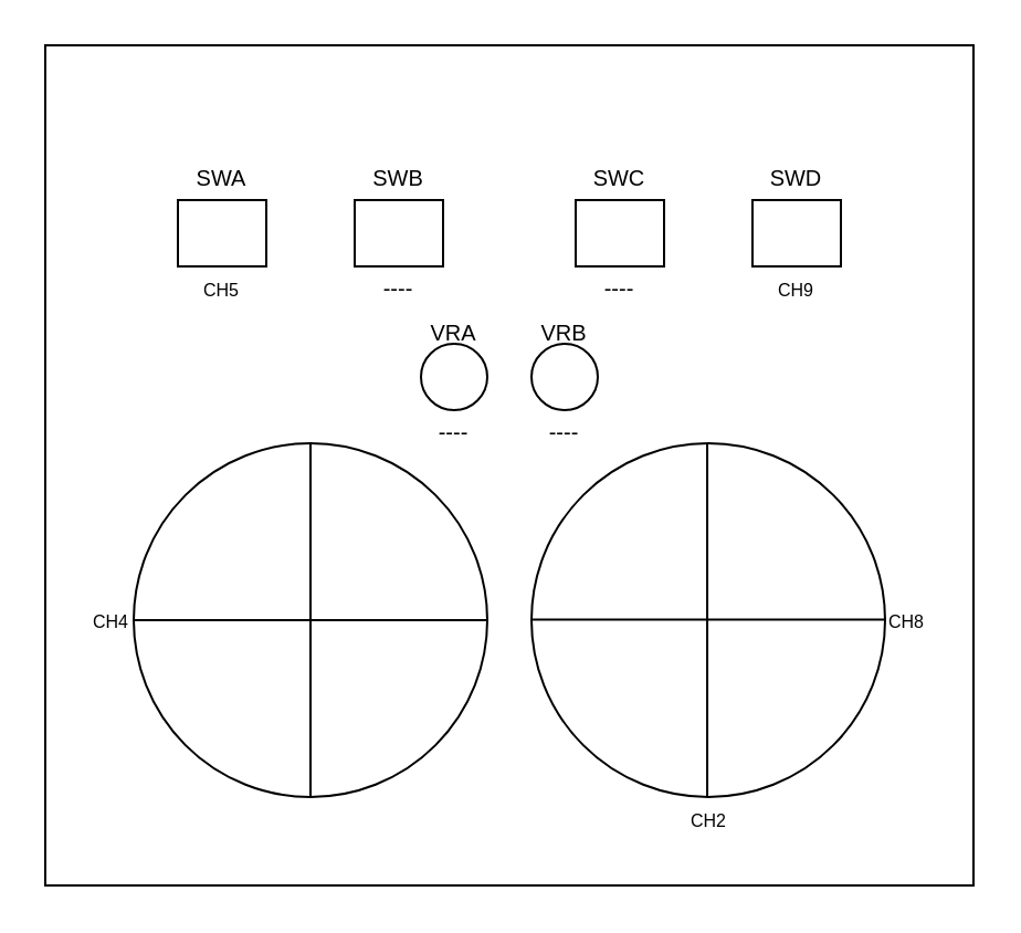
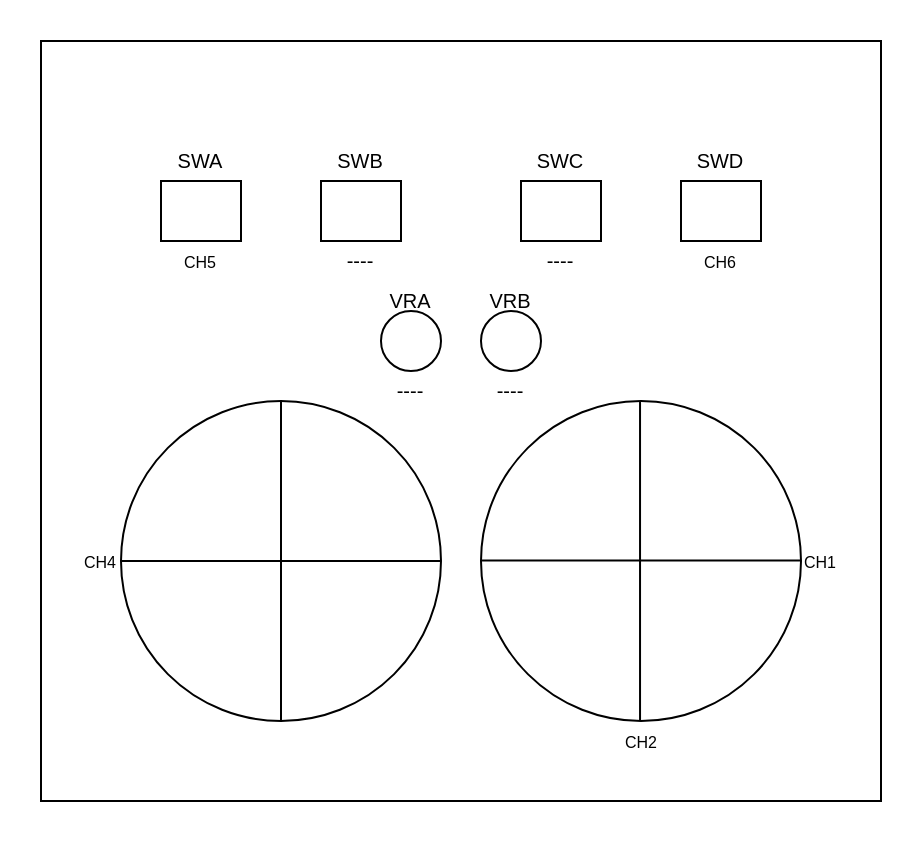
  <mxCell id="0" />
  <mxCell id="1" parent="0" />
  <mxCell id="2" value="" style="rounded=0;whiteSpace=wrap;html=1;" vertex="1" parent="1"><mxGeometry x="20" y="20" width="420" height="380" as="geometry" /></mxCell>
  <mxCell id="3" value="" style="ellipse;whiteSpace=wrap;html=1;aspect=fixed;" vertex="1" parent="1"><mxGeometry x="60" y="200" width="160" height="160" as="geometry" /></mxCell>
  <mxCell id="4" value="" style="rounded=0;whiteSpace=wrap;html=1;rotation=90;" vertex="1" parent="1"><mxGeometry x="85" y="85" width="30" height="40" as="geometry" /></mxCell>
  <mxCell id="5" value="" style="rounded=0;whiteSpace=wrap;html=1;rotation=90;" vertex="1" parent="1"><mxGeometry x="165" y="85" width="30" height="40" as="geometry" /></mxCell>
  <mxCell id="6" value="" style="rounded=0;whiteSpace=wrap;html=1;rotation=90;" vertex="1" parent="1"><mxGeometry x="265" y="85" width="30" height="40" as="geometry" /></mxCell>
  <mxCell id="7" value="" style="rounded=0;whiteSpace=wrap;html=1;rotation=90;direction=south;" vertex="1" parent="1"><mxGeometry x="345" y="85" width="30" height="40" as="geometry" /></mxCell>
  <mxCell id="8" value="" style="endArrow=none;html=1;rounded=0;entryX=0.5;entryY=1;entryDx=0;entryDy=0;exitX=0.5;exitY=0;exitDx=0;exitDy=0;" edge="1" parent="1" source="3" target="3"><mxGeometry width="50" height="50" relative="1" as="geometry"><mxPoint x="200" y="180" as="sourcePoint" /><mxPoint x="250" y="130" as="targetPoint" /></mxGeometry></mxCell>
  <mxCell id="9" value="" style="endArrow=none;html=1;rounded=0;entryX=0;entryY=0.5;entryDx=0;entryDy=0;exitX=1;exitY=0.5;exitDx=0;exitDy=0;" edge="1" parent="1" source="3" target="3"><mxGeometry width="50" height="50" relative="1" as="geometry"><mxPoint x="150" y="210" as="sourcePoint" /><mxPoint x="150" y="370" as="targetPoint" /></mxGeometry></mxCell>
  <mxCell id="10" value="" style="endArrow=none;html=1;rounded=0;entryX=0;entryY=0.5;entryDx=0;entryDy=0;exitX=1;exitY=0.5;exitDx=0;exitDy=0;" edge="1" source="12" target="12" parent="1"><mxGeometry width="50" height="50" relative="1" as="geometry"><mxPoint x="330" y="210" as="sourcePoint" /><mxPoint x="330" y="370" as="targetPoint" /></mxGeometry></mxCell>
  <mxCell id="11" value="" style="endArrow=none;html=1;rounded=0;entryX=0.5;entryY=1;entryDx=0;entryDy=0;exitX=0.5;exitY=0;exitDx=0;exitDy=0;" edge="1" source="12" target="12" parent="1"><mxGeometry width="50" height="50" relative="1" as="geometry"><mxPoint x="440" y="180" as="sourcePoint" /><mxPoint x="490" y="130" as="targetPoint" /></mxGeometry></mxCell>
  <mxCell id="12" value="" style="ellipse;whiteSpace=wrap;html=1;aspect=fixed;" vertex="1" parent="1"><mxGeometry x="240" y="200" width="160" height="160" as="geometry" /></mxCell>
  <mxCell id="13" value="" style="endArrow=none;html=1;rounded=0;entryX=0;entryY=0.5;entryDx=0;entryDy=0;exitX=1;exitY=0.5;exitDx=0;exitDy=0;" edge="1" parent="1"><mxGeometry width="50" height="50" relative="1" as="geometry"><mxPoint x="400" y="279.76" as="sourcePoint" /><mxPoint x="240" y="279.76" as="targetPoint" /></mxGeometry></mxCell>
  <mxCell id="14" value="" style="endArrow=none;html=1;rounded=0;entryX=0.5;entryY=1;entryDx=0;entryDy=0;exitX=0.5;exitY=0;exitDx=0;exitDy=0;" edge="1" parent="1"><mxGeometry width="50" height="50" relative="1" as="geometry"><mxPoint x="319.52" y="200" as="sourcePoint" /><mxPoint x="319.52" y="360" as="targetPoint" /></mxGeometry></mxCell>
  <mxCell id="15" value="&lt;font style=&quot;font-size: 10px;&quot;&gt;SWA&lt;/font&gt;" style="text;html=1;strokeColor=none;fillColor=none;align=center;verticalAlign=middle;whiteSpace=wrap;rounded=0;" vertex="1" parent="1"><mxGeometry x="75" y="70" width="50" height="20" as="geometry" /></mxCell>
  <mxCell id="16" value="&lt;font style=&quot;font-size: 10px;&quot;&gt;SWB&lt;/font&gt;" style="text;html=1;strokeColor=none;fillColor=none;align=center;verticalAlign=middle;whiteSpace=wrap;rounded=0;" vertex="1" parent="1"><mxGeometry x="155" y="70" width="50" height="20" as="geometry" /></mxCell>
  <mxCell id="17" value="&lt;font style=&quot;font-size: 10px;&quot;&gt;SWC&lt;/font&gt;" style="text;html=1;strokeColor=none;fillColor=none;align=center;verticalAlign=middle;whiteSpace=wrap;rounded=0;" vertex="1" parent="1"><mxGeometry x="255" y="70" width="50" height="20" as="geometry" /></mxCell>
  <mxCell id="18" value="&lt;font style=&quot;font-size: 10px;&quot;&gt;SWD&lt;/font&gt;" style="text;html=1;strokeColor=none;fillColor=none;align=center;verticalAlign=middle;whiteSpace=wrap;rounded=0;" vertex="1" parent="1"><mxGeometry x="335" y="70" width="50" height="20" as="geometry" /></mxCell>
  <mxCell id="19" value="" style="ellipse;whiteSpace=wrap;html=1;aspect=fixed;" vertex="1" parent="1"><mxGeometry x="190" y="155" width="30" height="30" as="geometry" /></mxCell>
  <mxCell id="20" value="" style="ellipse;whiteSpace=wrap;html=1;aspect=fixed;" vertex="1" parent="1"><mxGeometry x="240" y="155" width="30" height="30" as="geometry" /></mxCell>
  <mxCell id="21" value="&lt;font style=&quot;font-size: 10px;&quot;&gt;VRA&lt;/font&gt;" style="text;html=1;strokeColor=none;fillColor=none;align=center;verticalAlign=middle;whiteSpace=wrap;rounded=0;" vertex="1" parent="1"><mxGeometry x="190" y="140" width="30" height="20" as="geometry" /></mxCell>
  <mxCell id="22" value="&lt;font style=&quot;font-size: 10px;&quot;&gt;VRB&lt;/font&gt;" style="text;html=1;strokeColor=none;fillColor=none;align=center;verticalAlign=middle;whiteSpace=wrap;rounded=0;" vertex="1" parent="1"><mxGeometry x="240" y="140" width="30" height="20" as="geometry" /></mxCell>
  <mxCell id="23" value="&lt;font style=&quot;font-size: 8px;&quot;&gt;CH4&lt;/font&gt;" style="text;html=1;strokeColor=none;fillColor=none;align=center;verticalAlign=middle;whiteSpace=wrap;rounded=0;" vertex="1" parent="1"><mxGeometry x="25" y="270" width="50" height="20" as="geometry" /></mxCell>
  <mxCell id="24" value="&lt;font style=&quot;font-size: 8px;&quot;&gt;CH2&lt;/font&gt;" style="text;html=1;strokeColor=none;fillColor=none;align=center;verticalAlign=middle;whiteSpace=wrap;rounded=0;" vertex="1" parent="1"><mxGeometry x="307.5" y="360" width="25" height="20" as="geometry" /></mxCell>
- <mxCell id="25" value="&lt;font style=&quot;font-size: 8px;&quot;&gt;CH8&lt;/font&gt;" style="text;html=1;strokeColor=none;fillColor=none;align=center;verticalAlign=middle;whiteSpace=wrap;rounded=0;" vertex="1" parent="1"><mxGeometry x="385" y="270" width="50" height="20" as="geometry" /></mxCell>
+ <mxCell id="25" value="&lt;font style=&quot;font-size: 8px;&quot;&gt;CH1&lt;/font&gt;" style="text;html=1;strokeColor=none;fillColor=none;align=center;verticalAlign=middle;whiteSpace=wrap;rounded=0;" vertex="1" parent="1"><mxGeometry x="385" y="270" width="50" height="20" as="geometry" /></mxCell>
  <mxCell id="26" value="&lt;font style=&quot;font-size: 8px;&quot;&gt;CH5&lt;/font&gt;" style="text;html=1;strokeColor=none;fillColor=none;align=center;verticalAlign=middle;whiteSpace=wrap;rounded=0;" vertex="1" parent="1"><mxGeometry x="80" y="120" width="40" height="20" as="geometry" /></mxCell>
- <mxCell id="27" value="&lt;font style=&quot;font-size: 8px;&quot;&gt;CH9&lt;/font&gt;" style="text;html=1;strokeColor=none;fillColor=none;align=center;verticalAlign=middle;whiteSpace=wrap;rounded=0;" vertex="1" parent="1"><mxGeometry x="340" y="120" width="40" height="20" as="geometry" /></mxCell>
+ <mxCell id="27" value="&lt;font style=&quot;font-size: 8px;&quot;&gt;CH6&lt;/font&gt;" style="text;html=1;strokeColor=none;fillColor=none;align=center;verticalAlign=middle;whiteSpace=wrap;rounded=0;" vertex="1" parent="1"><mxGeometry x="340" y="120" width="40" height="20" as="geometry" /></mxCell>
  <mxCell id="28" value="&lt;font style=&quot;font-size: 10px;&quot;&gt;----&lt;/font&gt;" style="text;html=1;strokeColor=none;fillColor=none;align=center;verticalAlign=middle;whiteSpace=wrap;rounded=0;" vertex="1" parent="1"><mxGeometry x="160" y="120" width="40" height="20" as="geometry" /></mxCell>
  <mxCell id="29" value="&lt;font style=&quot;font-size: 10px;&quot;&gt;----&lt;/font&gt;" style="text;html=1;strokeColor=none;fillColor=none;align=center;verticalAlign=middle;whiteSpace=wrap;rounded=0;" vertex="1" parent="1"><mxGeometry x="260" y="120" width="40" height="20" as="geometry" /></mxCell>
  <mxCell id="30" value="&lt;font style=&quot;font-size: 10px;&quot;&gt;----&lt;/font&gt;" style="text;html=1;strokeColor=none;fillColor=none;align=center;verticalAlign=middle;whiteSpace=wrap;rounded=0;" vertex="1" parent="1"><mxGeometry x="240" y="185" width="30" height="20" as="geometry" /></mxCell>
  <mxCell id="31" value="&lt;font style=&quot;font-size: 10px;&quot;&gt;----&lt;/font&gt;" style="text;html=1;strokeColor=none;fillColor=none;align=center;verticalAlign=middle;whiteSpace=wrap;rounded=0;" vertex="1" parent="1"><mxGeometry x="190" y="185" width="30" height="20" as="geometry" /></mxCell>
